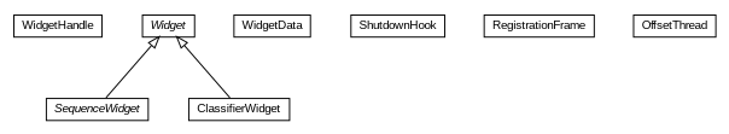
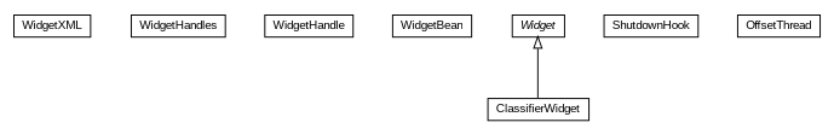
  digraph {
    nodesep=0.25
    ranksep=0.5
    node [fontcolor=black fontname=arial fontsize=10.0 shape=plaintext]
    edge [arrowtail=empty dir=back fontname=arial fontsize=10 headport=p labelfontname=arial labelfontsize=10 tailport=p]
+   n1 [label=<<table title="context.arch.widget.WidgetXML" border="0" cellborder="1" cellspacing="0" cellpadding="2" port="p" href="./WidgetXML.html"> 		<tr><td><table border="0" cellspacing="0" cellpadding="1"> <tr><td align="center" balign="center"> WidgetXML </td></tr> 		</table></td></tr> 		</table>>]
+   n2 [label=<<table title="context.arch.widget.WidgetHandles" border="0" cellborder="1" cellspacing="0" cellpadding="2" port="p" href="./WidgetHandles.html"> 		<tr><td><table border="0" cellspacing="0" cellpadding="1"> <tr><td align="center" balign="center"> WidgetHandles </td></tr> 		</table></td></tr> 		</table>>]
    n3 [label=<<table title="context.arch.widget.WidgetHandle" border="0" cellborder="1" cellspacing="0" cellpadding="2" port="p" href="./WidgetHandle.html"> 		<tr><td><table border="0" cellspacing="0" cellpadding="1"> <tr><td align="center" balign="center"> WidgetHandle </td></tr> 		</table></td></tr> 		</table>>]
+   n4 [label=<<table title="context.arch.widget.WidgetBean" border="0" cellborder="1" cellspacing="0" cellpadding="2" port="p" href="./WidgetBean.html"> 		<tr><td><table border="0" cellspacing="0" cellpadding="1"> <tr><td align="center" balign="center"> WidgetBean </td></tr> 		</table></td></tr> 		</table>>]
    n5 [label=<<table title="context.arch.widget.Widget" border="0" cellborder="1" cellspacing="0" cellpadding="2" port="p" href="./Widget.html"> 		<tr><td><table border="0" cellspacing="0" cellpadding="1"> <tr><td align="center" balign="center"><font face="arial italic"> Widget </font></td></tr> 		</table></td></tr> 		</table>>]
-   n6 [label=<<table title="context.arch.widget.SequenceWidget" border="0" cellborder="1" cellspacing="0" cellpadding="2" port="p" href="./SequenceWidget.html"> 		<tr><td><table border="0" cellspacing="0" cellpadding="1"> <tr><td align="center" balign="center"><font face="arial italic"> SequenceWidget </font></td></tr> 		</table></td></tr> 		</table>>]
    n7 [label=<<table title="context.arch.widget.ClassifierWidget" border="0" cellborder="1" cellspacing="0" cellpadding="2" port="p" href="./ClassifierWidget.html"> 		<tr><td><table border="0" cellspacing="0" cellpadding="1"> <tr><td align="center" balign="center"> ClassifierWidget </td></tr> 		</table></td></tr> 		</table>>]
-   n8 [label=<<table title="context.arch.widget.Widget.WidgetData" border="0" cellborder="1" cellspacing="0" cellpadding="2" port="p" href="./Widget.WidgetData.html"> 		<tr><td><table border="0" cellspacing="0" cellpadding="1"> <tr><td align="center" balign="center"> WidgetData </td></tr> 		</table></td></tr> 		</table>>]
    n9 [label=<<table title="context.arch.widget.Widget.ShutdownHook" border="0" cellborder="1" cellspacing="0" cellpadding="2" port="p" href="./Widget.ShutdownHook.html"> 		<tr><td><table border="0" cellspacing="0" cellpadding="1"> <tr><td align="center" balign="center"> ShutdownHook </td></tr> 		</table></td></tr> 		</table>>]
-   n10 [label=<<table title="context.arch.widget.RegistrationFrame" border="0" cellborder="1" cellspacing="0" cellpadding="2" port="p" href="./RegistrationFrame.html"> 		<tr><td><table border="0" cellspacing="0" cellpadding="1"> <tr><td align="center" balign="center"> RegistrationFrame </td></tr> 		</table></td></tr> 		</table>>]
    n11 [label=<<table title="context.arch.widget.OffsetThread" border="0" cellborder="1" cellspacing="0" cellpadding="2" port="p" href="./OffsetThread.html"> 		<tr><td><table border="0" cellspacing="0" cellpadding="1"> <tr><td align="center" balign="center"> OffsetThread </td></tr> 		</table></td></tr> 		</table>>]
-   n5 -> n6
    n5 -> n7
  }
